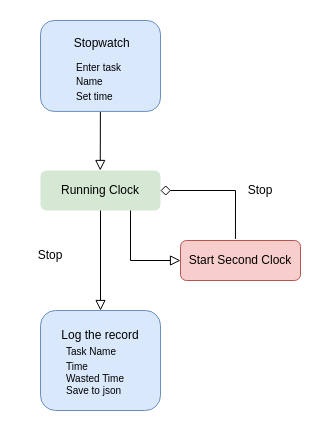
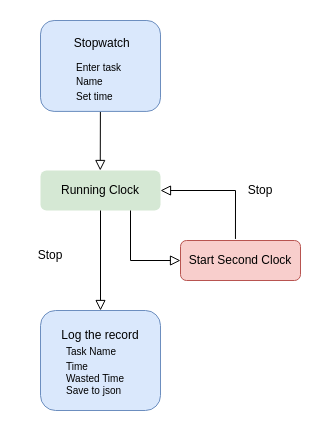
  <mxCell id="0" />
  <mxCell id="1" parent="0" />
  <mxCell id="2" value="Running Clock" style="rounded=1;whiteSpace=wrap;html=1;fontSize=12;glass=0;strokeWidth=1;shadow=0;fillColor=#d5e8d4;strokeColor=none;" parent="1" vertex="1"><mxGeometry x="40" y="170" width="120" height="40" as="geometry" /></mxCell>
  <mxCell id="3" value="" style="rounded=0;html=1;jettySize=auto;orthogonalLoop=1;fontSize=11;endArrow=block;endFill=0;endSize=8;strokeWidth=1;shadow=0;labelBackgroundColor=none;exitX=0.5;exitY=1;exitDx=0;exitDy=0;" edge="1" parent="1" source="2"><mxGeometry y="50" relative="1" as="geometry"><mxPoint as="offset" /><mxPoint x="99.71" y="239.97" as="sourcePoint" /><mxPoint x="100" y="310" as="targetPoint" /></mxGeometry></mxCell>
  <mxCell id="4" value="Start Second Clock" style="rounded=1;whiteSpace=wrap;html=1;fontSize=12;glass=0;strokeWidth=1;shadow=0;fillColor=#f8cecc;strokeColor=#b85450;" parent="1" vertex="1"><mxGeometry x="180" y="240" width="120" height="40" as="geometry" /></mxCell>
- <mxCell id="5" value="" style="edgeStyle=orthogonalEdgeStyle;rounded=0;html=1;jettySize=auto;orthogonalLoop=1;fontSize=11;endArrow=diamond;endFill=0;endSize=8;strokeWidth=1;shadow=0;labelBackgroundColor=none;entryX=1;entryY=0.5;entryDx=0;entryDy=0;exitX=0.458;exitY=-0.039;exitDx=0;exitDy=0;exitPerimeter=0;movable=1;resizable=1;rotatable=1;deletable=1;editable=1;locked=0;connectable=1;" edge="1" parent="1" source="4" target="2"><mxGeometry x="-0.377" y="-35" relative="1" as="geometry"><mxPoint as="offset" /><mxPoint x="260" y="260" as="sourcePoint" /><mxPoint x="350" y="160" as="targetPoint" /><Array as="points"><mxPoint x="235" y="190" /></Array></mxGeometry></mxCell>
+ <mxCell id="5" value="" style="edgeStyle=orthogonalEdgeStyle;rounded=0;html=1;jettySize=auto;orthogonalLoop=1;fontSize=11;endArrow=block;endFill=0;endSize=8;strokeWidth=1;shadow=0;labelBackgroundColor=none;entryX=1;entryY=0.5;entryDx=0;entryDy=0;exitX=0.458;exitY=-0.039;exitDx=0;exitDy=0;exitPerimeter=0;movable=1;resizable=1;rotatable=1;deletable=1;editable=1;locked=0;connectable=1;" edge="1" parent="1" source="4" target="2"><mxGeometry x="-0.377" y="-35" relative="1" as="geometry"><mxPoint as="offset" /><mxPoint x="260" y="260" as="sourcePoint" /><mxPoint x="350" y="160" as="targetPoint" /><Array as="points"><mxPoint x="235" y="190" /></Array></mxGeometry></mxCell>
  <mxCell id="6" value="Stop" style="text;html=1;align=center;verticalAlign=middle;whiteSpace=wrap;rounded=0;" vertex="1" parent="1"><mxGeometry x="20" y="240" width="60" height="30" as="geometry" /></mxCell>
  <mxCell id="7" value="Stop" style="text;html=1;align=center;verticalAlign=middle;whiteSpace=wrap;rounded=0;" vertex="1" parent="1"><mxGeometry x="230" y="175" width="60" height="30" as="geometry" /></mxCell>
  <mxCell id="8" value="" style="edgeStyle=orthogonalEdgeStyle;rounded=0;html=1;jettySize=auto;orthogonalLoop=1;fontSize=11;endArrow=block;endFill=0;endSize=8;strokeWidth=1;shadow=0;labelBackgroundColor=none;movable=1;resizable=1;rotatable=1;deletable=1;editable=1;locked=0;connectable=1;exitX=0.75;exitY=1;exitDx=0;exitDy=0;" edge="1" parent="1" source="2"><mxGeometry x="-0.377" y="-35" relative="1" as="geometry"><mxPoint as="offset" /><mxPoint x="130" y="220" as="sourcePoint" /><mxPoint x="180" y="260" as="targetPoint" /><Array as="points"><mxPoint x="130" y="260" /></Array></mxGeometry></mxCell>
  <mxCell id="9" style="edgeStyle=orthogonalEdgeStyle;rounded=0;orthogonalLoop=1;jettySize=auto;html=1;exitX=0.5;exitY=1;exitDx=0;exitDy=0;" edge="1" parent="1"><mxGeometry relative="1" as="geometry"><mxPoint x="100" y="410" as="sourcePoint" /><mxPoint x="100" y="410" as="targetPoint" /></mxGeometry></mxCell>
  <mxCell id="10" value="" style="rounded=0;html=1;jettySize=auto;orthogonalLoop=1;fontSize=11;endArrow=block;endFill=0;endSize=8;strokeWidth=1;shadow=0;labelBackgroundColor=none;" edge="1" parent="1" source="12"><mxGeometry y="50" relative="1" as="geometry"><mxPoint as="offset" /><mxPoint x="100" y="90" as="sourcePoint" /><mxPoint x="99.76" y="170" as="targetPoint" /></mxGeometry></mxCell>
  <mxCell id="11" value="" style="group" vertex="1" connectable="0" parent="1"><mxGeometry x="40" y="20" width="120" height="100" as="geometry" /></mxCell>
  <mxCell id="12" value="" style="rounded=1;whiteSpace=wrap;html=1;fontSize=12;glass=0;strokeWidth=1;shadow=0;fillColor=#dae8fc;strokeColor=#6c8ebf;container=0;" vertex="1" parent="11"><mxGeometry width="120" height="90.909" as="geometry" /></mxCell>
  <mxCell id="13" value="&amp;nbsp;Stopwatch" style="text;html=1;align=center;verticalAlign=middle;whiteSpace=wrap;rounded=0;" vertex="1" parent="11"><mxGeometry x="20" y="9.091" width="80" height="27.273" as="geometry" /></mxCell>
  <mxCell id="14" style="edgeStyle=orthogonalEdgeStyle;rounded=0;orthogonalLoop=1;jettySize=auto;html=1;exitX=0.5;exitY=1;exitDx=0;exitDy=0;" edge="1" source="12" target="12" parent="11"><mxGeometry relative="1" as="geometry" /></mxCell>
  <mxCell id="15" value="&lt;span style=&quot;font-size: 10px;&quot;&gt;Enter task Name&lt;/span&gt;&lt;div&gt;&lt;span style=&quot;font-size: 10px;&quot;&gt;Set time&lt;/span&gt;&lt;/div&gt;" style="text;strokeColor=none;fillColor=none;align=left;verticalAlign=middle;spacingLeft=4;spacingRight=4;overflow=hidden;points=[[0,0.5],[1,0.5]];portConstraint=eastwest;rotatable=0;whiteSpace=wrap;html=1;" vertex="1" parent="11"><mxGeometry x="30" y="36.36" width="80" height="50" as="geometry" /></mxCell>
  <mxCell id="16" value="" style="group" vertex="1" connectable="0" parent="1"><mxGeometry x="40" y="310" width="120" height="110" as="geometry" /></mxCell>
  <mxCell id="17" value="" style="rounded=1;whiteSpace=wrap;html=1;fontSize=12;glass=0;strokeWidth=1;shadow=0;fillColor=#dae8fc;strokeColor=#6c8ebf;container=1;" vertex="1" parent="16"><mxGeometry width="120" height="100" as="geometry" /></mxCell>
  <mxCell id="18" value="Log the record" style="text;html=1;align=center;verticalAlign=middle;whiteSpace=wrap;rounded=0;" vertex="1" parent="16"><mxGeometry x="20" y="10" width="80" height="30" as="geometry" /></mxCell>
  <mxCell id="19" value="&lt;span style=&quot;font-size: 10px; background-color: initial;&quot;&gt;Task Name&lt;/span&gt;&lt;div&gt;&lt;span style=&quot;font-size: 10px;&quot;&gt;Time&amp;nbsp;&lt;br&gt;&lt;/span&gt;&lt;div style=&quot;font-size: 10px;&quot;&gt;Wasted Time&lt;/div&gt;&lt;/div&gt;&lt;div style=&quot;font-size: 10px;&quot;&gt;Save to json&lt;/div&gt;" style="text;strokeColor=none;fillColor=none;align=left;verticalAlign=middle;spacingLeft=4;spacingRight=4;overflow=hidden;points=[[0,0.5],[1,0.5]];portConstraint=eastwest;rotatable=0;whiteSpace=wrap;html=1;" vertex="1" parent="16"><mxGeometry x="20" y="10" width="80" height="100" as="geometry" /></mxCell>
  <mxCell id="20" style="edgeStyle=orthogonalEdgeStyle;rounded=0;orthogonalLoop=1;jettySize=auto;html=1;exitX=0.5;exitY=1;exitDx=0;exitDy=0;" edge="1" parent="16" source="17" target="17"><mxGeometry relative="1" as="geometry" /></mxCell>
